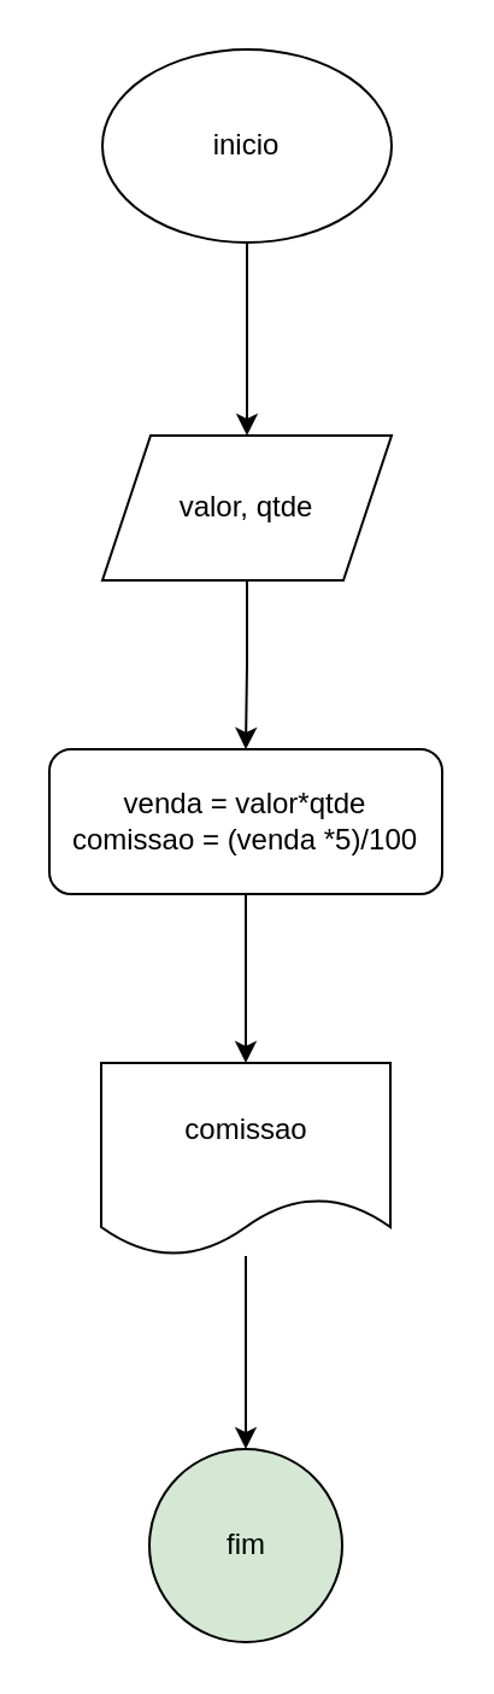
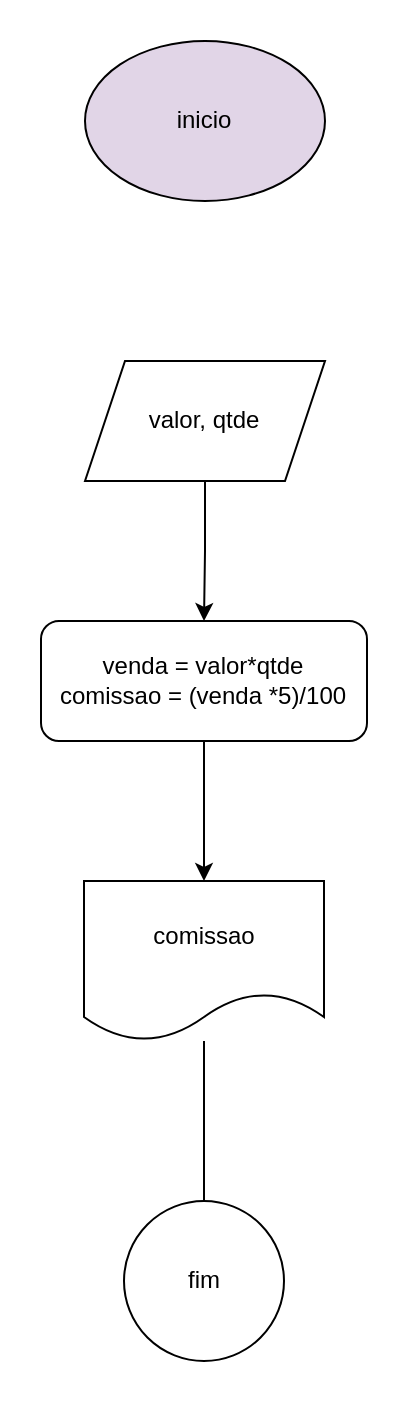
  <mxCell id="0" />
  <mxCell id="1" parent="0" />
- <mxCell id="2" value="" style="edgeStyle=orthogonalEdgeStyle;rounded=0;orthogonalLoop=1;jettySize=auto;html=1;" edge="1" parent="1" source="3" target="5"><mxGeometry relative="1" as="geometry" /></mxCell>
- <mxCell id="3" value="inicio" style="ellipse;whiteSpace=wrap;html=1;" vertex="1" parent="1"><mxGeometry x="42" y="20" width="120" height="80" as="geometry" /></mxCell>
+ <mxCell id="3" value="inicio" style="ellipse;whiteSpace=wrap;html=1;fillColor=#e1d5e7;" vertex="1" parent="1"><mxGeometry x="42" y="20" width="120" height="80" as="geometry" /></mxCell>
  <mxCell id="4" value="" style="edgeStyle=orthogonalEdgeStyle;rounded=0;orthogonalLoop=1;jettySize=auto;html=1;" edge="1" parent="1" source="5" target="7"><mxGeometry relative="1" as="geometry" /></mxCell>
  <mxCell id="5" value="valor, qtde" style="shape=parallelogram;perimeter=parallelogramPerimeter;whiteSpace=wrap;html=1;fixedSize=1;" vertex="1" parent="1"><mxGeometry x="42" y="180" width="120" height="60" as="geometry" /></mxCell>
  <mxCell id="6" value="" style="edgeStyle=orthogonalEdgeStyle;rounded=0;orthogonalLoop=1;jettySize=auto;html=1;" edge="1" parent="1" source="7" target="9"><mxGeometry relative="1" as="geometry" /></mxCell>
  <mxCell id="7" value="venda = valor*qtde&lt;div&gt;comissao = (venda&amp;nbsp;&lt;span style=&quot;background-color: transparent; color: light-dark(rgb(0, 0, 0), rgb(255, 255, 255));&quot;&gt;*5)/100&lt;/span&gt;&lt;/div&gt;" style="whiteSpace=wrap;html=1;rounded=1;" vertex="1" parent="1"><mxGeometry x="20" y="310" width="163" height="60" as="geometry" /></mxCell>
- <mxCell id="8" value="" style="edgeStyle=orthogonalEdgeStyle;rounded=0;orthogonalLoop=1;jettySize=auto;html=1;" edge="1" parent="1" source="9" target="10"><mxGeometry relative="1" as="geometry" /></mxCell>
+ <mxCell id="8" value="" style="edgeStyle=orthogonalEdgeStyle;rounded=0;orthogonalLoop=1;jettySize=auto;html=1;endArrow=none;" edge="1" parent="1" source="9" target="10"><mxGeometry relative="1" as="geometry" /></mxCell>
  <mxCell id="9" value="comissao" style="shape=document;whiteSpace=wrap;html=1;boundedLbl=1;" vertex="1" parent="1"><mxGeometry x="41.5" y="440" width="120" height="80" as="geometry" /></mxCell>
- <mxCell id="10" value="fim" style="ellipse;whiteSpace=wrap;html=1;fillColor=#d5e8d4;" vertex="1" parent="1"><mxGeometry x="61.5" y="600" width="80" height="80" as="geometry" /></mxCell>
+ <mxCell id="10" value="fim" style="ellipse;whiteSpace=wrap;html=1;" vertex="1" parent="1"><mxGeometry x="61.5" y="600" width="80" height="80" as="geometry" /></mxCell>
